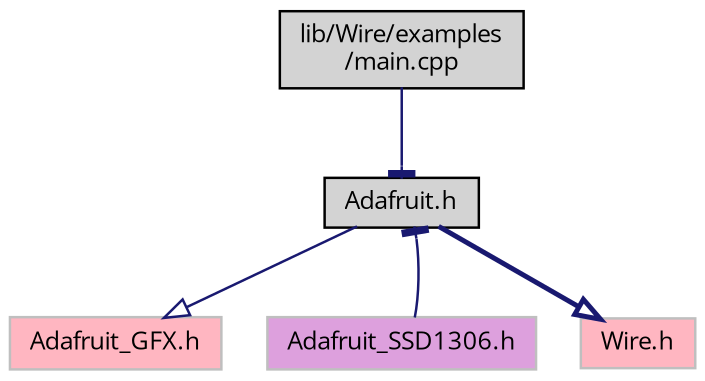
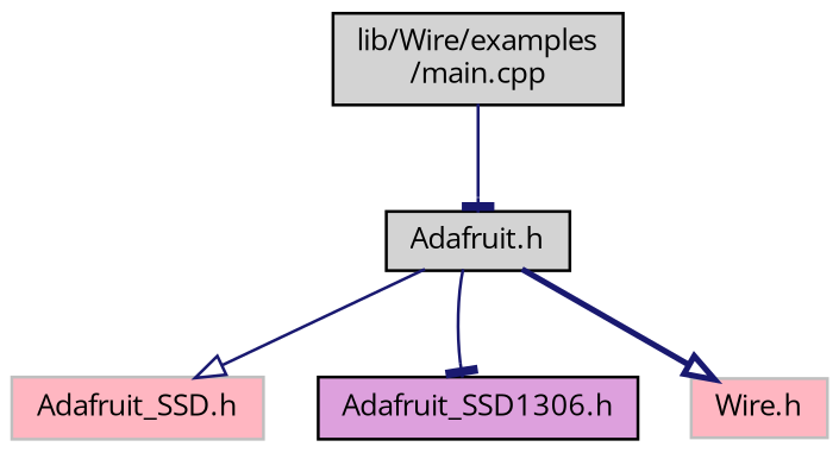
  digraph {
    fontname="Open Sans"
    node [color=grey75 fillcolor=lightgrey fontname="Open Sans" fontsize=10 shape=record style=filled]
    edge [arrowhead=tee color=midnightblue fontname="Open Sans" fontsize=10 labelfontname=Helvetica labelfontsize=10 style=solid]
    n1 [color=black fontcolor=black height=0.2 label="lib/Wire/examples\l/main.cpp" width=0.4]
    n2 [color=black height=0.2 label="Adafruit.h" width=0.4]
-   n3 [fillcolor=lightpink height=0.2 label="Adafruit_GFX.h" width=0.4]
-   n4 [fillcolor=plum height=0.2 label="Adafruit_SSD1306.h" width=0.4]
+   n3 [fillcolor=lightpink height=0.2 label="Adafruit_SSD.h" width=0.4]
+   n4 [color=black fillcolor=plum height=0.2 label="Adafruit_SSD1306.h" width=0.4]
    n5 [fillcolor=lightpink height=0.2 label="Wire.h" width=0.4]
    n1 -> n2
    n2 -> n3 [arrowhead=onormal]
-   n4 -> n2
+   n2 -> n4
    n2 -> n5 [arrowhead=onormal style=bold]
  }
